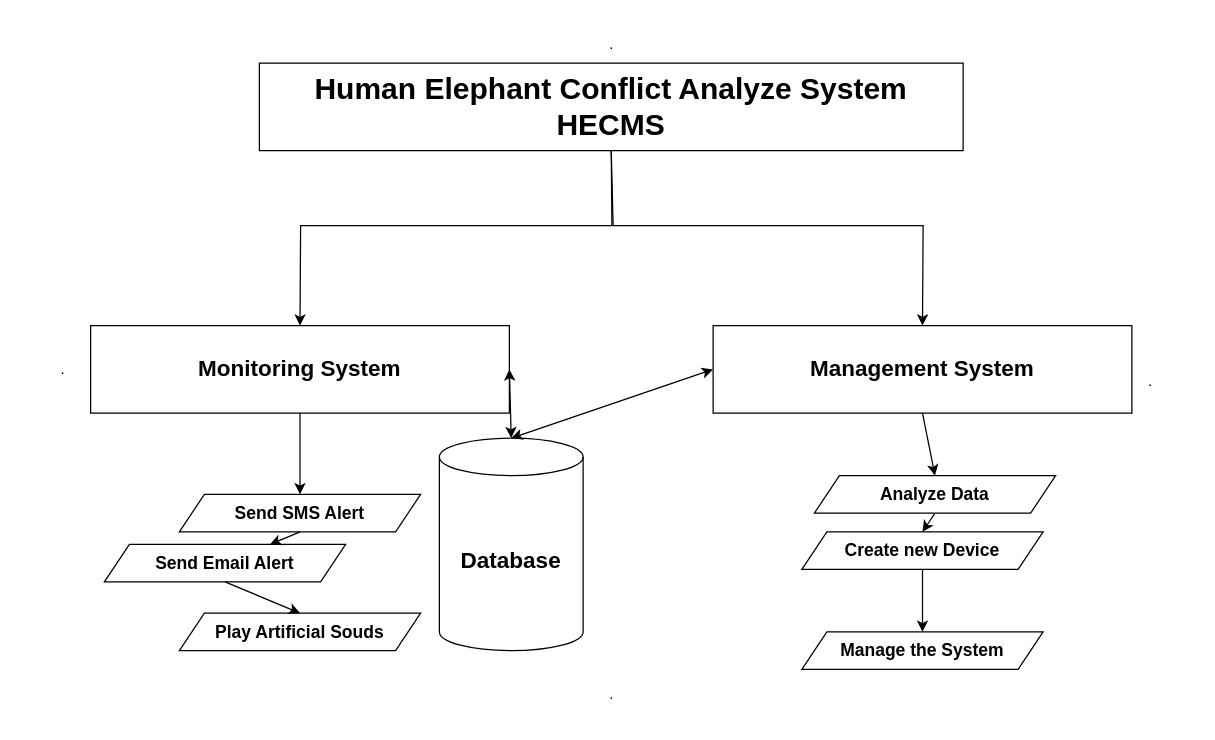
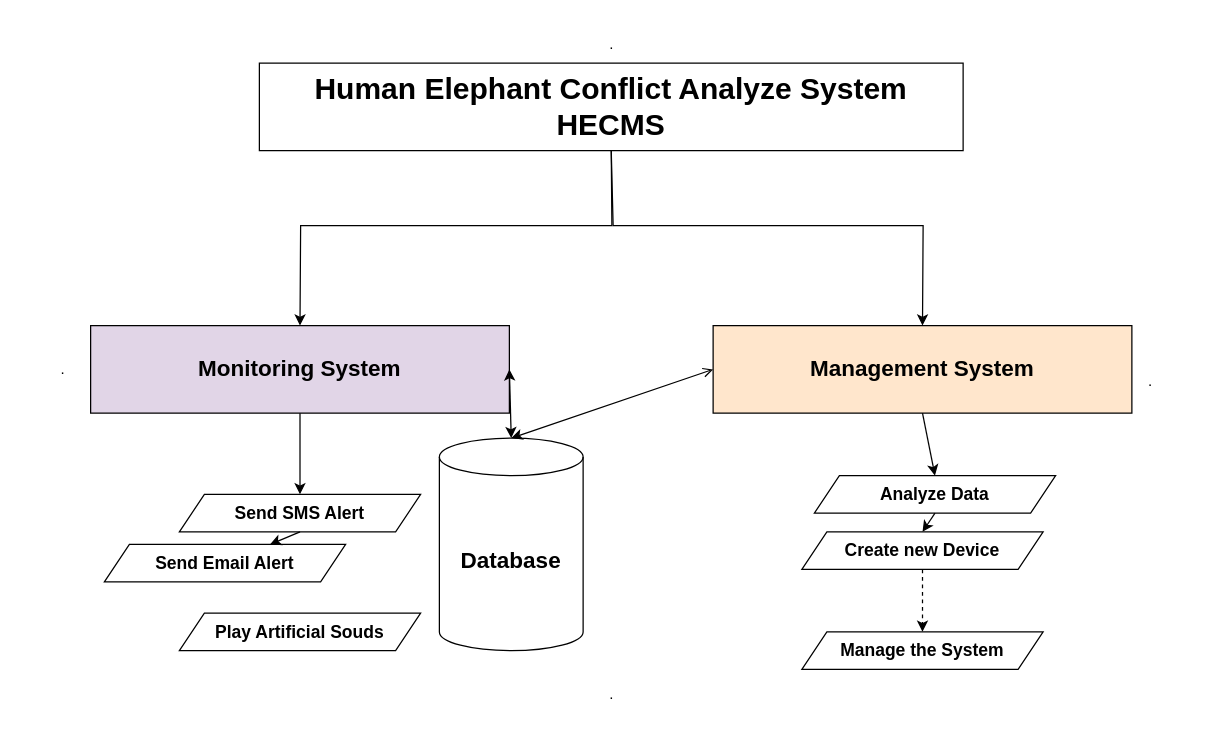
  <mxCell id="0" />
  <mxCell id="1" parent="0" />
  <mxCell id="2" value="&lt;font style=&quot;font-size: 24px;&quot;&gt;&lt;b style=&quot;&quot;&gt;Human Elephant Conflict Analyze System&lt;br&gt;HECMS&lt;/b&gt;&lt;/font&gt;" style="rounded=0;whiteSpace=wrap;html=1;" parent="1" vertex="1"><mxGeometry x="207" y="50" width="563" height="70" as="geometry" /></mxCell>
- <mxCell id="3" value="&lt;b style=&quot;&quot;&gt;&lt;font style=&quot;font-size: 18px;&quot;&gt;Monitoring System&lt;/font&gt;&lt;/b&gt;" style="rounded=0;whiteSpace=wrap;html=1;" parent="1" vertex="1"><mxGeometry x="72" y="260" width="335" height="70" as="geometry" /></mxCell>
- <mxCell id="4" value="&lt;b style=&quot;&quot;&gt;&lt;font style=&quot;font-size: 18px;&quot;&gt;Management System&lt;/font&gt;&lt;/b&gt;" style="rounded=0;whiteSpace=wrap;html=1;" parent="1" vertex="1"><mxGeometry x="570" y="260" width="335" height="70" as="geometry" /></mxCell>
+ <mxCell id="3" value="&lt;b style=&quot;&quot;&gt;&lt;font style=&quot;font-size: 18px;&quot;&gt;Monitoring System&lt;/font&gt;&lt;/b&gt;" style="rounded=0;whiteSpace=wrap;html=1;fillColor=#e1d5e7;" parent="1" vertex="1"><mxGeometry x="72" y="260" width="335" height="70" as="geometry" /></mxCell>
+ <mxCell id="4" value="&lt;b style=&quot;&quot;&gt;&lt;font style=&quot;font-size: 18px;&quot;&gt;Management System&lt;/font&gt;&lt;/b&gt;" style="rounded=0;whiteSpace=wrap;html=1;fillColor=#ffe6cc;" parent="1" vertex="1"><mxGeometry x="570" y="260" width="335" height="70" as="geometry" /></mxCell>
  <mxCell id="5" value="" style="endArrow=classic;html=1;rounded=0;exitX=0.5;exitY=1;exitDx=0;exitDy=0;entryX=0.5;entryY=0;entryDx=0;entryDy=0;" parent="1" source="2" target="3" edge="1"><mxGeometry width="50" height="50" relative="1" as="geometry"><mxPoint x="320" y="220" as="sourcePoint" /><mxPoint x="370" y="170" as="targetPoint" /><Array as="points"><mxPoint x="489" y="180" /><mxPoint x="240" y="180" /></Array></mxGeometry></mxCell>
  <mxCell id="6" value="" style="endArrow=classic;html=1;rounded=0;exitX=0.5;exitY=1;exitDx=0;exitDy=0;entryX=0.5;entryY=0;entryDx=0;entryDy=0;" parent="1" source="2" target="4" edge="1"><mxGeometry width="50" height="50" relative="1" as="geometry"><mxPoint x="499" y="130" as="sourcePoint" /><mxPoint x="250" y="270" as="targetPoint" /><Array as="points"><mxPoint x="490" y="180" /><mxPoint x="738" y="180" /></Array></mxGeometry></mxCell>
  <mxCell id="7" value="&lt;font style=&quot;font-size: 14px;&quot;&gt;&lt;b&gt;Send Email Alert&lt;/b&gt;&lt;/font&gt;" style="shape=parallelogram;perimeter=parallelogramPerimeter;whiteSpace=wrap;html=1;fixedSize=1;" parent="1" vertex="1"><mxGeometry x="83" y="435" width="193" height="30" as="geometry" /></mxCell>
  <mxCell id="8" value="&lt;font style=&quot;font-size: 14px;&quot;&gt;&lt;b&gt;Send SMS Alert&lt;/b&gt;&lt;/font&gt;" style="shape=parallelogram;perimeter=parallelogramPerimeter;whiteSpace=wrap;html=1;fixedSize=1;" parent="1" vertex="1"><mxGeometry x="143" y="395" width="193" height="30" as="geometry" /></mxCell>
  <mxCell id="9" value="&lt;span style=&quot;font-size: 14px;&quot;&gt;&lt;b&gt;Play Artificial Souds&lt;/b&gt;&lt;/span&gt;" style="shape=parallelogram;perimeter=parallelogramPerimeter;whiteSpace=wrap;html=1;fixedSize=1;" parent="1" vertex="1"><mxGeometry x="143" y="490" width="193" height="30" as="geometry" /></mxCell>
  <mxCell id="10" value="" style="endArrow=classic;html=1;rounded=0;exitX=0.5;exitY=1;exitDx=0;exitDy=0;entryX=0.5;entryY=0;entryDx=0;entryDy=0;" parent="1" source="3" target="8" edge="1"><mxGeometry width="50" height="50" relative="1" as="geometry"><mxPoint x="640" y="550" as="sourcePoint" /><mxPoint x="690" y="500" as="targetPoint" /></mxGeometry></mxCell>
  <mxCell id="11" value="" style="endArrow=classic;html=1;rounded=0;exitX=0.5;exitY=1;exitDx=0;exitDy=0;" parent="1" source="8" target="7" edge="1"><mxGeometry width="50" height="50" relative="1" as="geometry"><mxPoint x="300" y="640" as="sourcePoint" /><mxPoint x="350" y="590" as="targetPoint" /></mxGeometry></mxCell>
- <mxCell id="12" value="" style="endArrow=classic;html=1;rounded=0;exitX=0.5;exitY=1;exitDx=0;exitDy=0;entryX=0.5;entryY=0;entryDx=0;entryDy=0;" parent="1" source="7" target="9" edge="1"><mxGeometry width="50" height="50" relative="1" as="geometry"><mxPoint x="360" y="660" as="sourcePoint" /><mxPoint x="410" y="610" as="targetPoint" /></mxGeometry></mxCell>
  <mxCell id="13" value="&lt;span style=&quot;font-size: 14px;&quot;&gt;&lt;b&gt;Create new Device&lt;/b&gt;&lt;/span&gt;" style="shape=parallelogram;perimeter=parallelogramPerimeter;whiteSpace=wrap;html=1;fixedSize=1;" parent="1" vertex="1"><mxGeometry x="641" y="425" width="193" height="30" as="geometry" /></mxCell>
  <mxCell id="14" value="&lt;font style=&quot;font-size: 14px;&quot;&gt;&lt;b&gt;Analyze Data&lt;/b&gt;&lt;/font&gt;" style="shape=parallelogram;perimeter=parallelogramPerimeter;whiteSpace=wrap;html=1;fixedSize=1;" parent="1" vertex="1"><mxGeometry x="651" y="380" width="193" height="30" as="geometry" /></mxCell>
  <mxCell id="15" value="&lt;span style=&quot;font-size: 14px;&quot;&gt;&lt;b&gt;Manage the System&lt;/b&gt;&lt;/span&gt;" style="shape=parallelogram;perimeter=parallelogramPerimeter;whiteSpace=wrap;html=1;fixedSize=1;" parent="1" vertex="1"><mxGeometry x="641" y="505" width="193" height="30" as="geometry" /></mxCell>
  <mxCell id="16" value="" style="endArrow=classic;html=1;rounded=0;exitX=0.5;exitY=1;exitDx=0;exitDy=0;entryX=0.5;entryY=0;entryDx=0;entryDy=0;" parent="1" source="4" target="14" edge="1"><mxGeometry width="50" height="50" relative="1" as="geometry"><mxPoint x="950" y="690" as="sourcePoint" /><mxPoint x="1000" y="640" as="targetPoint" /></mxGeometry></mxCell>
  <mxCell id="17" value="" style="endArrow=classic;html=1;rounded=0;exitX=0.5;exitY=1;exitDx=0;exitDy=0;entryX=0.5;entryY=0;entryDx=0;entryDy=0;" parent="1" source="14" target="13" edge="1"><mxGeometry width="50" height="50" relative="1" as="geometry"><mxPoint x="850" y="600" as="sourcePoint" /><mxPoint x="900" y="550" as="targetPoint" /></mxGeometry></mxCell>
- <mxCell id="18" value="" style="endArrow=classic;html=1;rounded=0;exitX=0.5;exitY=1;exitDx=0;exitDy=0;" parent="1" source="13" target="15" edge="1"><mxGeometry width="50" height="50" relative="1" as="geometry"><mxPoint x="870" y="610" as="sourcePoint" /><mxPoint x="920" y="560" as="targetPoint" /></mxGeometry></mxCell>
+ <mxCell id="18" value="" style="endArrow=classic;html=1;rounded=0;exitX=0.5;exitY=1;exitDx=0;exitDy=0;dashed=1;" parent="1" source="13" target="15" edge="1"><mxGeometry width="50" height="50" relative="1" as="geometry"><mxPoint x="870" y="610" as="sourcePoint" /><mxPoint x="920" y="560" as="targetPoint" /></mxGeometry></mxCell>
  <mxCell id="19" value="&lt;font style=&quot;font-size: 18px;&quot;&gt;&lt;b&gt;Database&lt;/b&gt;&lt;/font&gt;" style="shape=cylinder3;whiteSpace=wrap;html=1;boundedLbl=1;backgroundOutline=1;size=15;" parent="1" vertex="1"><mxGeometry x="351" y="350" width="115" height="170" as="geometry" /></mxCell>
  <mxCell id="20" value="" style="endArrow=classic;startArrow=classic;html=1;rounded=0;entryX=1;entryY=0.5;entryDx=0;entryDy=0;exitX=0.5;exitY=0;exitDx=0;exitDy=0;exitPerimeter=0;" parent="1" source="19" target="3" edge="1"><mxGeometry width="50" height="50" relative="1" as="geometry"><mxPoint x="480" y="330" as="sourcePoint" /><mxPoint x="530" y="280" as="targetPoint" /></mxGeometry></mxCell>
- <mxCell id="21" value="" style="endArrow=classic;startArrow=classic;html=1;rounded=0;exitX=0.5;exitY=0;exitDx=0;exitDy=0;exitPerimeter=0;entryX=0;entryY=0.5;entryDx=0;entryDy=0;" parent="1" source="19" target="4" edge="1"><mxGeometry width="50" height="50" relative="1" as="geometry"><mxPoint x="510" y="320" as="sourcePoint" /><mxPoint x="560" y="270" as="targetPoint" /></mxGeometry></mxCell>
+ <mxCell id="21" value="" style="endArrow=open;startArrow=classic;html=1;rounded=0;exitX=0.5;exitY=0;exitDx=0;exitDy=0;exitPerimeter=0;entryX=0;entryY=0.5;entryDx=0;entryDy=0;" parent="1" source="19" target="4" edge="1"><mxGeometry width="50" height="50" relative="1" as="geometry"><mxPoint x="510" y="320" as="sourcePoint" /><mxPoint x="560" y="270" as="targetPoint" /></mxGeometry></mxCell>
  <mxCell id="22" value="." style="text;html=1;strokeColor=none;fillColor=none;align=center;verticalAlign=middle;whiteSpace=wrap;rounded=0;" parent="1" vertex="1"><mxGeometry x="458.5" y="20" width="60" height="30" as="geometry" /></mxCell>
  <mxCell id="23" value="." style="text;html=1;strokeColor=none;fillColor=none;align=center;verticalAlign=middle;whiteSpace=wrap;rounded=0;" parent="1" vertex="1"><mxGeometry x="890" y="290" width="60" height="30" as="geometry" /></mxCell>
  <mxCell id="24" value="." style="text;html=1;strokeColor=none;fillColor=none;align=center;verticalAlign=middle;whiteSpace=wrap;rounded=0;" parent="1" vertex="1"><mxGeometry x="458.5" y="540" width="60" height="30" as="geometry" /></mxCell>
  <mxCell id="25" value="." style="text;html=1;strokeColor=none;fillColor=none;align=center;verticalAlign=middle;whiteSpace=wrap;rounded=0;" parent="1" vertex="1"><mxGeometry x="20" y="280" width="60" height="30" as="geometry" /></mxCell>
